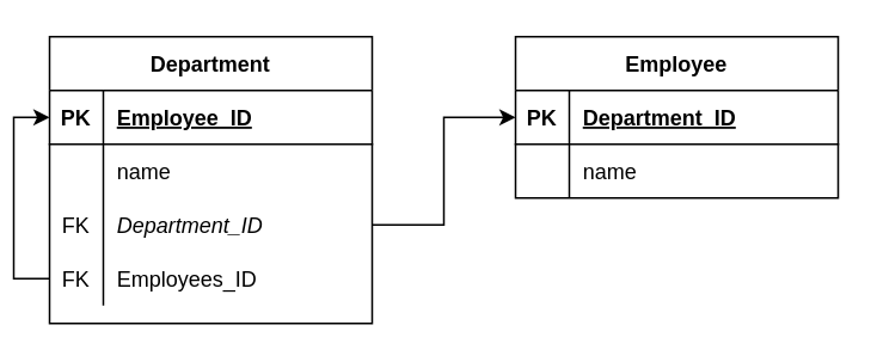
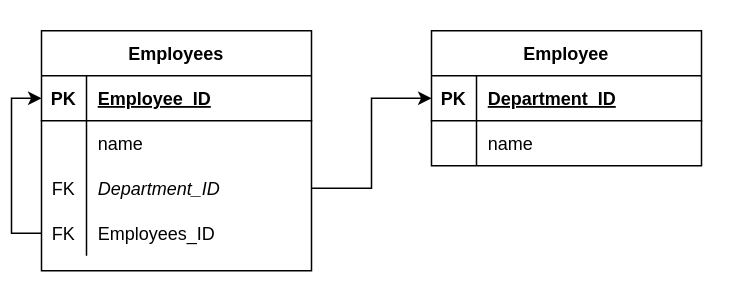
  <mxCell id="0" />
  <mxCell id="1" parent="0" />
- <mxCell id="2" value="Department" style="shape=table;startSize=30;container=1;collapsible=1;childLayout=tableLayout;fixedRows=1;rowLines=0;fontStyle=1;align=center;resizeLast=1;" vertex="1" parent="1"><mxGeometry x="20" y="20" width="180" height="160" as="geometry" /></mxCell>
+ <mxCell id="2" value="Employees" style="shape=table;startSize=30;container=1;collapsible=1;childLayout=tableLayout;fixedRows=1;rowLines=0;fontStyle=1;align=center;resizeLast=1;" vertex="1" parent="1"><mxGeometry x="20" y="20" width="180" height="160" as="geometry" /></mxCell>
  <mxCell id="3" value="" style="shape=tableRow;horizontal=0;startSize=0;swimlaneHead=0;swimlaneBody=0;fillColor=none;collapsible=0;dropTarget=0;points=[[0,0.5],[1,0.5]];portConstraint=eastwest;top=0;left=0;right=0;bottom=1;" vertex="1" parent="2"><mxGeometry y="30" width="180" height="30" as="geometry" /></mxCell>
  <mxCell id="4" value="PK" style="shape=partialRectangle;connectable=0;fillColor=none;top=0;left=0;bottom=0;right=0;fontStyle=1;overflow=hidden;" vertex="1" parent="3"><mxGeometry width="30" height="30" as="geometry"><mxRectangle width="30" height="30" as="alternateBounds" /></mxGeometry></mxCell>
  <mxCell id="5" value="Employee_ID" style="shape=partialRectangle;connectable=0;fillColor=none;top=0;left=0;bottom=0;right=0;align=left;spacingLeft=6;fontStyle=5;overflow=hidden;" vertex="1" parent="3"><mxGeometry x="30" width="150" height="30" as="geometry"><mxRectangle width="150" height="30" as="alternateBounds" /></mxGeometry></mxCell>
  <mxCell id="6" value="" style="shape=tableRow;horizontal=0;startSize=0;swimlaneHead=0;swimlaneBody=0;fillColor=none;collapsible=0;dropTarget=0;points=[[0,0.5],[1,0.5]];portConstraint=eastwest;top=0;left=0;right=0;bottom=0;" vertex="1" parent="2"><mxGeometry y="60" width="180" height="30" as="geometry" /></mxCell>
  <mxCell id="7" value="" style="shape=partialRectangle;connectable=0;fillColor=none;top=0;left=0;bottom=0;right=0;editable=1;overflow=hidden;" vertex="1" parent="6"><mxGeometry width="30" height="30" as="geometry"><mxRectangle width="30" height="30" as="alternateBounds" /></mxGeometry></mxCell>
  <mxCell id="8" value="name" style="shape=partialRectangle;connectable=0;fillColor=none;top=0;left=0;bottom=0;right=0;align=left;spacingLeft=6;overflow=hidden;" vertex="1" parent="6"><mxGeometry x="30" width="150" height="30" as="geometry"><mxRectangle width="150" height="30" as="alternateBounds" /></mxGeometry></mxCell>
  <mxCell id="9" value="" style="shape=tableRow;horizontal=0;startSize=0;swimlaneHead=0;swimlaneBody=0;fillColor=none;collapsible=0;dropTarget=0;points=[[0,0.5],[1,0.5]];portConstraint=eastwest;top=0;left=0;right=0;bottom=0;" vertex="1" parent="2"><mxGeometry y="90" width="180" height="30" as="geometry" /></mxCell>
  <mxCell id="10" value="FK" style="shape=partialRectangle;connectable=0;fillColor=none;top=0;left=0;bottom=0;right=0;editable=1;overflow=hidden;" vertex="1" parent="9"><mxGeometry width="30" height="30" as="geometry"><mxRectangle width="30" height="30" as="alternateBounds" /></mxGeometry></mxCell>
  <mxCell id="11" value="Department_ID" style="shape=partialRectangle;connectable=0;fillColor=none;top=0;left=0;bottom=0;right=0;align=left;spacingLeft=6;overflow=hidden;fontStyle=2" vertex="1" parent="9"><mxGeometry x="30" width="150" height="30" as="geometry"><mxRectangle width="150" height="30" as="alternateBounds" /></mxGeometry></mxCell>
  <mxCell id="12" style="edgeStyle=orthogonalEdgeStyle;rounded=0;orthogonalLoop=1;jettySize=auto;html=1;exitX=0;exitY=0.5;exitDx=0;exitDy=0;entryX=0;entryY=0.5;entryDx=0;entryDy=0;" edge="1" parent="2" source="13" target="3"><mxGeometry relative="1" as="geometry" /></mxCell>
  <mxCell id="13" value="" style="shape=tableRow;horizontal=0;startSize=0;swimlaneHead=0;swimlaneBody=0;fillColor=none;collapsible=0;dropTarget=0;points=[[0,0.5],[1,0.5]];portConstraint=eastwest;top=0;left=0;right=0;bottom=0;" vertex="1" parent="2"><mxGeometry y="120" width="180" height="30" as="geometry" /></mxCell>
  <mxCell id="14" value="FK" style="shape=partialRectangle;connectable=0;fillColor=none;top=0;left=0;bottom=0;right=0;editable=1;overflow=hidden;" vertex="1" parent="13"><mxGeometry width="30" height="30" as="geometry"><mxRectangle width="30" height="30" as="alternateBounds" /></mxGeometry></mxCell>
  <mxCell id="15" value="Employees_ID" style="shape=partialRectangle;connectable=0;fillColor=none;top=0;left=0;bottom=0;right=0;align=left;spacingLeft=6;overflow=hidden;" vertex="1" parent="13"><mxGeometry x="30" width="150" height="30" as="geometry"><mxRectangle width="150" height="30" as="alternateBounds" /></mxGeometry></mxCell>
  <mxCell id="16" value="Employee" style="shape=table;startSize=30;container=1;collapsible=1;childLayout=tableLayout;fixedRows=1;rowLines=0;fontStyle=1;align=center;resizeLast=1;" vertex="1" parent="1"><mxGeometry x="280" y="20" width="180" height="90" as="geometry" /></mxCell>
  <mxCell id="17" value="" style="shape=tableRow;horizontal=0;startSize=0;swimlaneHead=0;swimlaneBody=0;fillColor=none;collapsible=0;dropTarget=0;points=[[0,0.5],[1,0.5]];portConstraint=eastwest;top=0;left=0;right=0;bottom=1;" vertex="1" parent="16"><mxGeometry y="30" width="180" height="30" as="geometry" /></mxCell>
  <mxCell id="18" value="PK" style="shape=partialRectangle;connectable=0;fillColor=none;top=0;left=0;bottom=0;right=0;fontStyle=1;overflow=hidden;" vertex="1" parent="17"><mxGeometry width="30" height="30" as="geometry"><mxRectangle width="30" height="30" as="alternateBounds" /></mxGeometry></mxCell>
  <mxCell id="19" value="Department_ID" style="shape=partialRectangle;connectable=0;fillColor=none;top=0;left=0;bottom=0;right=0;align=left;spacingLeft=6;fontStyle=5;overflow=hidden;" vertex="1" parent="17"><mxGeometry x="30" width="150" height="30" as="geometry"><mxRectangle width="150" height="30" as="alternateBounds" /></mxGeometry></mxCell>
  <mxCell id="20" value="" style="shape=tableRow;horizontal=0;startSize=0;swimlaneHead=0;swimlaneBody=0;fillColor=none;collapsible=0;dropTarget=0;points=[[0,0.5],[1,0.5]];portConstraint=eastwest;top=0;left=0;right=0;bottom=0;" vertex="1" parent="16"><mxGeometry y="60" width="180" height="30" as="geometry" /></mxCell>
  <mxCell id="21" value="" style="shape=partialRectangle;connectable=0;fillColor=none;top=0;left=0;bottom=0;right=0;editable=1;overflow=hidden;" vertex="1" parent="20"><mxGeometry width="30" height="30" as="geometry"><mxRectangle width="30" height="30" as="alternateBounds" /></mxGeometry></mxCell>
  <mxCell id="22" value="name" style="shape=partialRectangle;connectable=0;fillColor=none;top=0;left=0;bottom=0;right=0;align=left;spacingLeft=6;overflow=hidden;" vertex="1" parent="20"><mxGeometry x="30" width="150" height="30" as="geometry"><mxRectangle width="150" height="30" as="alternateBounds" /></mxGeometry></mxCell>
  <mxCell id="23" style="edgeStyle=orthogonalEdgeStyle;rounded=0;orthogonalLoop=1;jettySize=auto;html=1;exitX=1;exitY=0.5;exitDx=0;exitDy=0;entryX=0;entryY=0.5;entryDx=0;entryDy=0;" edge="1" parent="1" source="9" target="16"><mxGeometry relative="1" as="geometry" /></mxCell>
